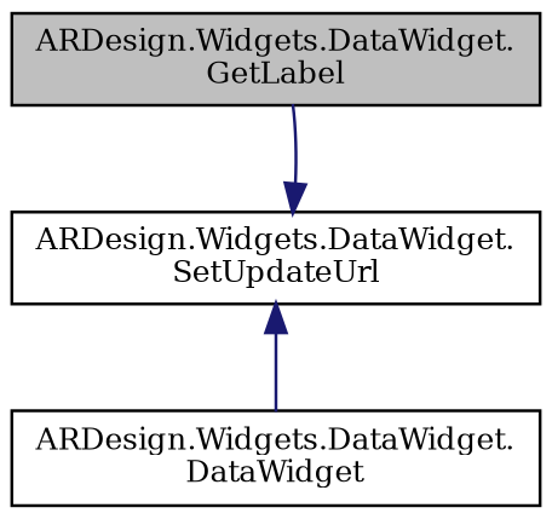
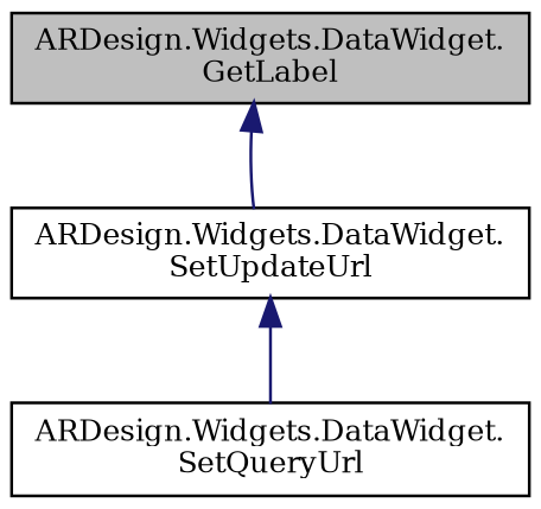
  digraph {
    fontname="DejaVu Serif"
    rankdir=TB
    node [color=black fillcolor=white fontname="DejaVu Serif" fontsize=10 shape=record style=filled]
    edge [color=midnightblue dir=back fontname="DejaVu Serif" fontsize=10 labelfontname=Helvetica labelfontsize=10 style=solid]
    n1 [fillcolor=grey75 fontcolor=black height=0.2 label="ARDesign.Widgets.DataWidget.\lGetLabel" width=0.4]
    n2 [height=0.2 label="ARDesign.Widgets.DataWidget.\lSetUpdateUrl" width=0.4]
-   n3 [height=0.2 label="ARDesign.Widgets.DataWidget.\lDataWidget" width=0.4]
-   n2 -> n1
+   n3 [height=0.2 label="ARDesign.Widgets.DataWidget.\lSetQueryUrl" width=0.4]
+   n1 -> n2
    n2 -> n3
  }
